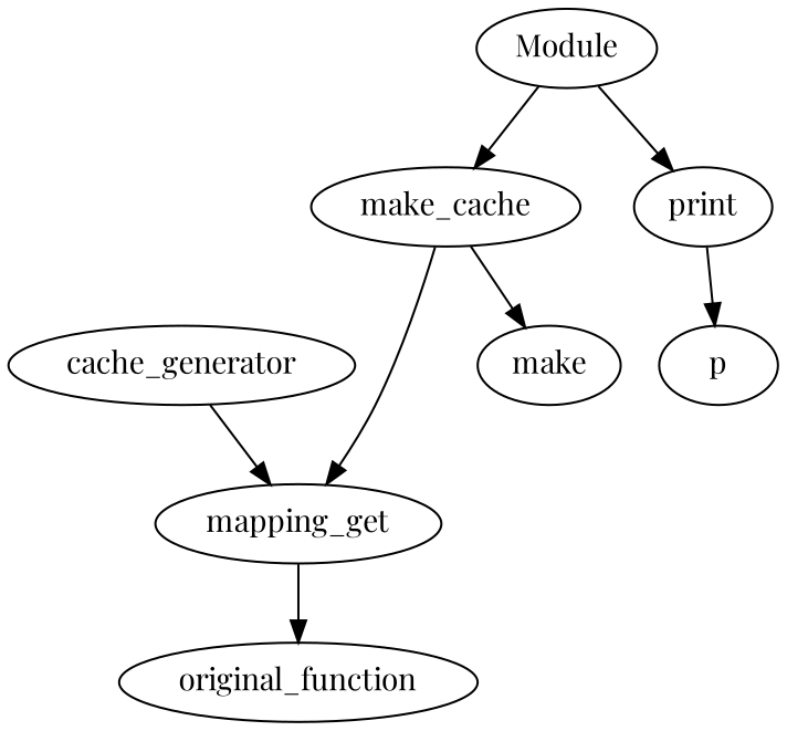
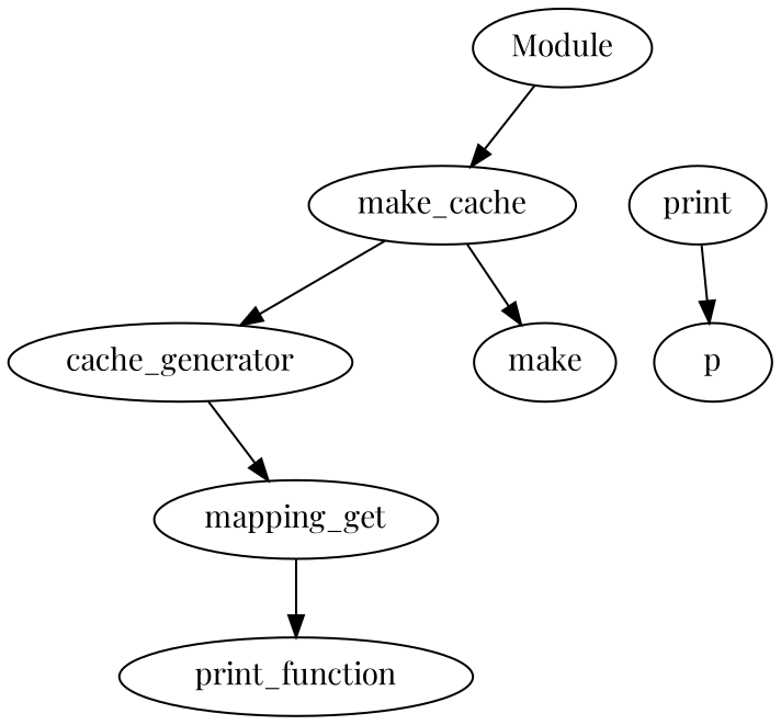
  strict digraph {
    fontname="Playfair Display"
    node [fontname="Playfair Display"]
    edge [fontname="Playfair Display"]
    cache_generator
    mapping_get
-   original_function
+   original_function [label=print_function]
    make_cache
    n5 [label=make]
    Module
    print
    p
    cache_generator -> mapping_get
    mapping_get -> original_function
-   make_cache -> mapping_get
+   make_cache -> cache_generator
    make_cache -> n5
    Module -> make_cache
-   Module -> print
    print -> p
  }
